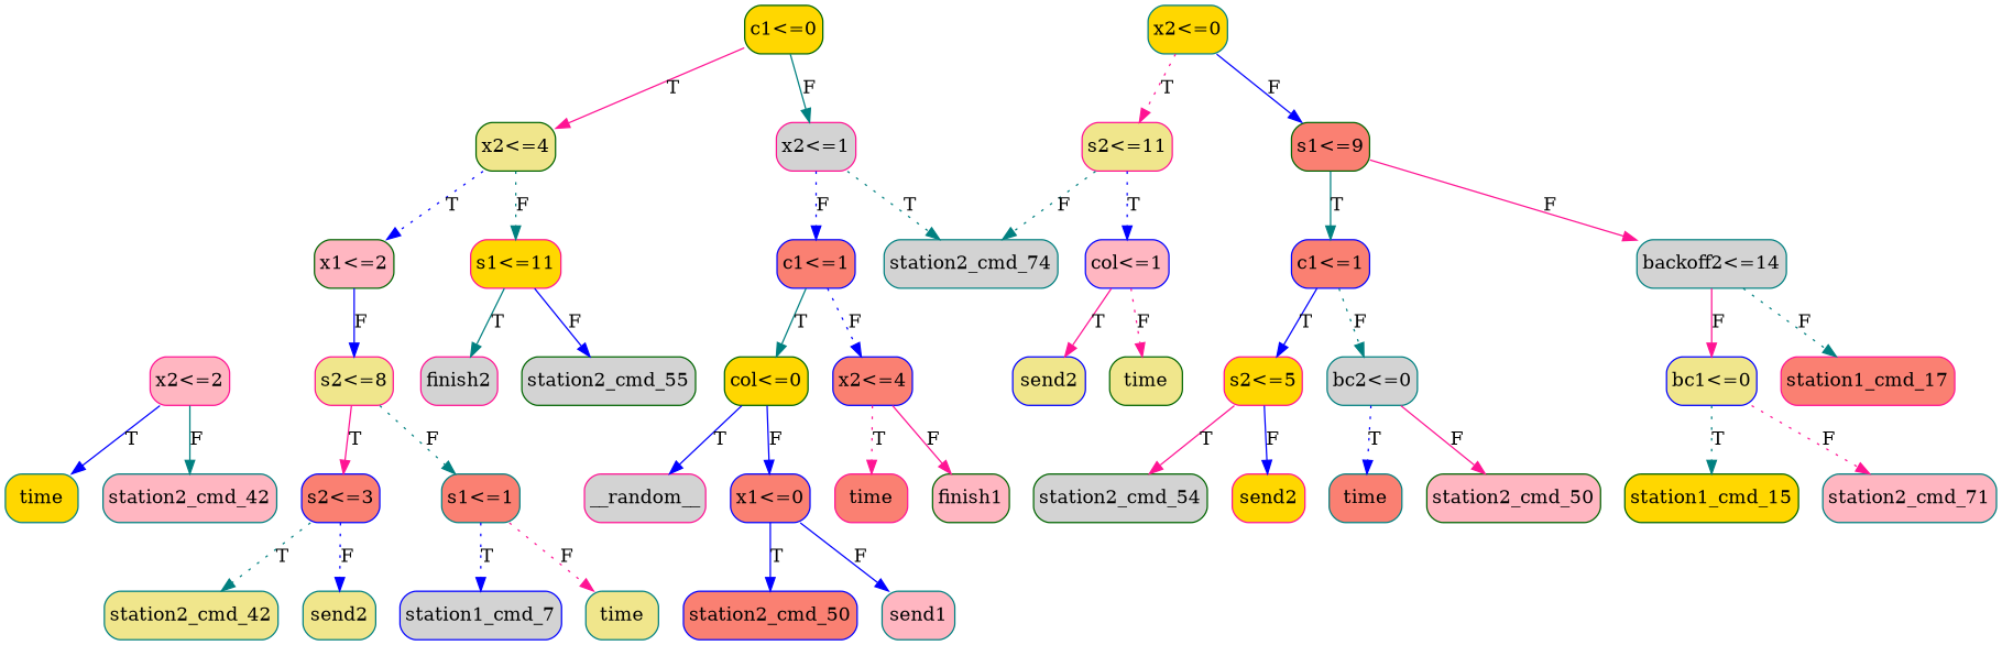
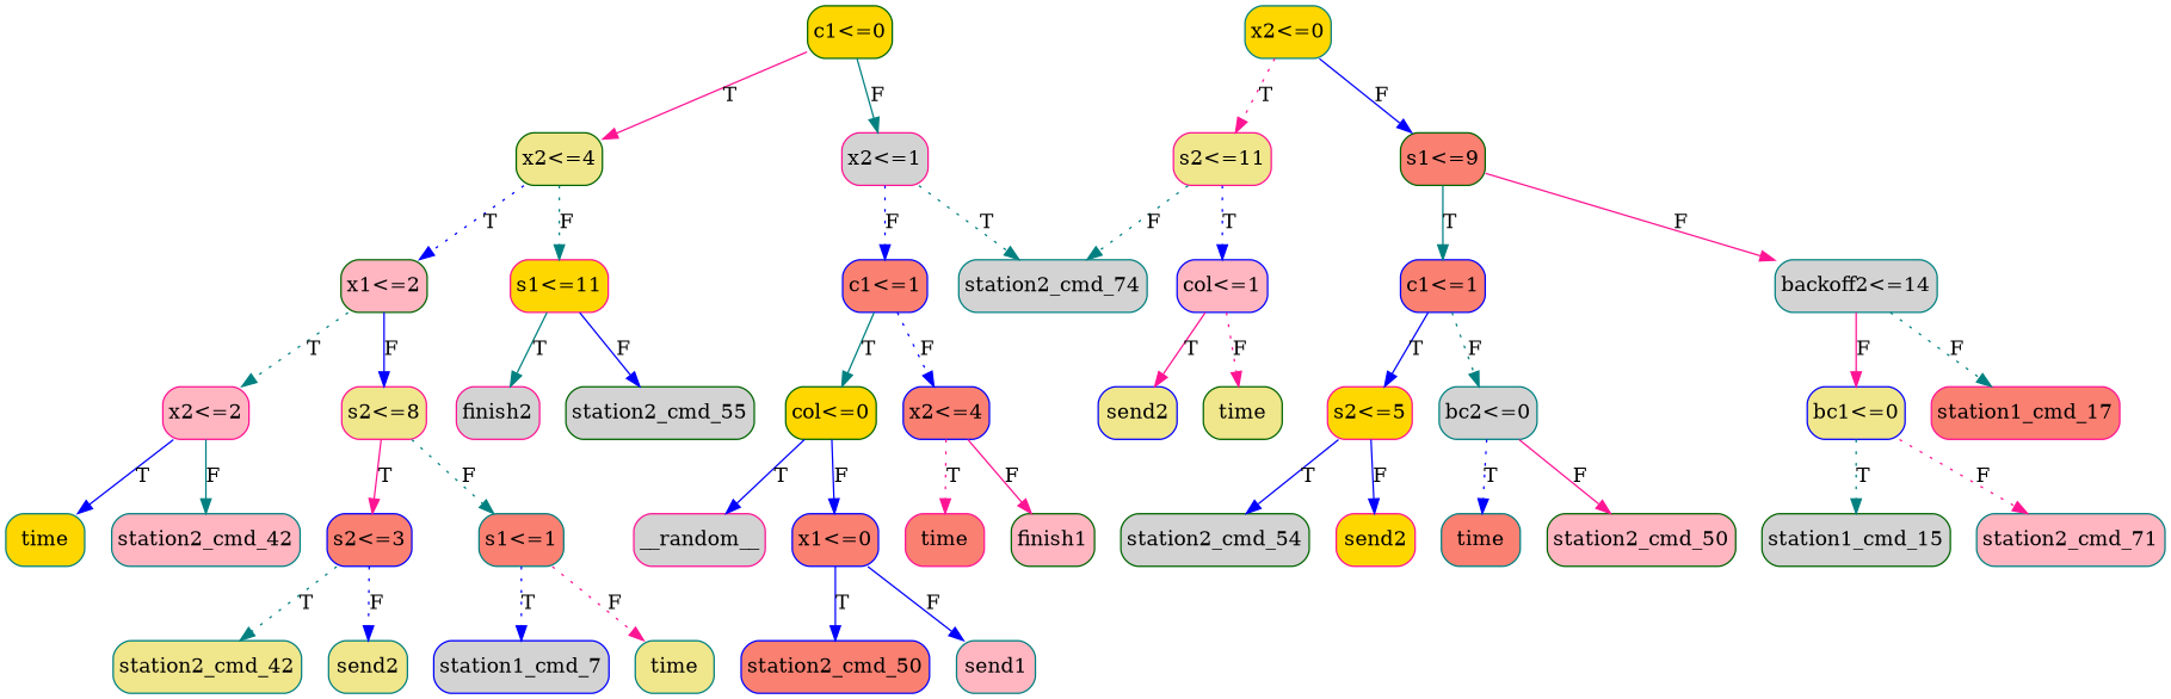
  digraph {
    node [color=teal fillcolor=salmon margin="0.05,0.05" shape=box style="rounded,filled"]
    edge [color=blue style=solid]
    n1 [fillcolor=gold label=time]
    n2 [fillcolor=lightpink label=station2_cmd_42]
    n3 [color=deeppink fillcolor=lightpink label="x2<=2"]
    n4 [fillcolor=khaki label=station2_cmd_42]
    n5 [fillcolor=khaki label=send2]
    n6 [color=blue label="s2<=3"]
    n7 [color=blue fillcolor=lightgrey label=station1_cmd_7]
    n8 [fillcolor=khaki label=time]
    n9 [label="s1<=1"]
    n10 [color=deeppink fillcolor=khaki label="s2<=8"]
    n11 [color=darkgreen fillcolor=lightpink label="x1<=2"]
    n12 [color=deeppink fillcolor=lightgrey label=finish2]
    n13 [color=darkgreen fillcolor=lightgrey label=station2_cmd_55]
    n14 [color=deeppink fillcolor=gold label="s1<=11"]
    n15 [color=darkgreen fillcolor=khaki label="x2<=4"]
    n16 [color=blue fillcolor=khaki label=send2]
    n17 [color=darkgreen fillcolor=khaki label=time]
    n18 [color=blue fillcolor=lightpink label="col<=1"]
    n19 [fillcolor=lightgrey label=station2_cmd_74]
    n20 [color=deeppink fillcolor=khaki label="s2<=11"]
    n21 [color=darkgreen fillcolor=lightgrey label=station2_cmd_54]
    n22 [color=deeppink fillcolor=gold label=send2]
    n23 [color=deeppink fillcolor=gold label="s2<=5"]
    n24 [label=time]
    n25 [color=darkgreen fillcolor=lightpink label=station2_cmd_50]
    n26 [fillcolor=lightgrey label="bc2<=0"]
    n27 [color=blue label="c1<=1"]
-   n28 [color=darkgreen fillcolor=gold label=station1_cmd_15]
+   n28 [color=darkgreen fillcolor=lightgrey label=station1_cmd_15]
    n29 [fillcolor=lightpink label=station2_cmd_71]
    n30 [color=blue fillcolor=khaki label="bc1<=0"]
    n31 [color=deeppink label=station1_cmd_17]
    n32 [fillcolor=lightgrey label="backoff2<=14"]
    n33 [color=darkgreen label="s1<=9"]
    n34 [fillcolor=gold label="x2<=0"]
    n35 [color=deeppink fillcolor=lightgrey label=__random__]
    n36 [color=blue label=station2_cmd_50]
    n37 [fillcolor=lightpink label=send1]
    n38 [color=blue label="x1<=0"]
    n39 [color=darkgreen fillcolor=gold label="col<=0"]
    n40 [color=deeppink label=time]
    n41 [color=darkgreen fillcolor=lightpink label=finish1]
    n42 [color=blue label="x2<=4"]
    n43 [color=blue label="c1<=1"]
    n44 [color=deeppink fillcolor=lightgrey label="x2<=1"]
    n45 [color=darkgreen fillcolor=gold label="c1<=0"]
    n3 -> n1 [label=T]
    n3 -> n2 [color=teal label=F]
    n6 -> n4 [color=teal label=T style=dotted]
    n6 -> n5 [label=F style=dotted]
    n9 -> n7 [label=T style=dotted]
    n9 -> n8 [color=deeppink label=F style=dotted]
    n10 -> n6 [color=deeppink label=T]
    n10 -> n9 [color=teal label=F style=dotted]
+   n11 -> n3 [color=teal label=T style=dotted]
    n11 -> n10 [label=F]
    n14 -> n12 [color=teal label=T]
    n14 -> n13 [label=F]
    n15 -> n11 [label=T style=dotted]
    n15 -> n14 [color=teal label=F style=dotted]
    n18 -> n16 [color=deeppink label=T]
    n18 -> n17 [color=deeppink label=F style=dotted]
    n20 -> n18 [label=T style=dotted]
    n20 -> n19 [color=teal label=F style=dotted]
-   n23 -> n21 [color=deeppink label=T]
+   n23 -> n21 [label=T]
    n23 -> n22 [label=F]
    n26 -> n24 [label=T style=dotted]
    n26 -> n25 [color=deeppink label=F]
    n27 -> n23 [label=T]
    n27 -> n26 [color=teal label=F style=dotted]
    n30 -> n28 [color=teal label=T style=dotted]
    n30 -> n29 [color=deeppink label=F style=dotted]
    n32 -> n30 [color=deeppink label=F]
    n32 -> n31 [color=teal label=F style=dotted]
    n33 -> n27 [color=teal label=T]
    n33 -> n32 [color=deeppink label=F]
    n34 -> n20 [color=deeppink label=T style=dotted]
    n34 -> n33 [label=F]
    n38 -> n36 [label=T]
    n38 -> n37 [label=F]
    n39 -> n35 [label=T]
    n39 -> n38 [label=F]
    n42 -> n40 [color=deeppink label=T style=dotted]
    n42 -> n41 [color=deeppink label=F]
    n43 -> n39 [color=teal label=T]
    n43 -> n42 [label=F style=dotted]
    n44 -> n19 [color=teal label=T style=dotted]
    n44 -> n43 [label=F style=dotted]
    n45 -> n15 [color=deeppink label=T]
    n45 -> n44 [color=teal label=F]
  }
